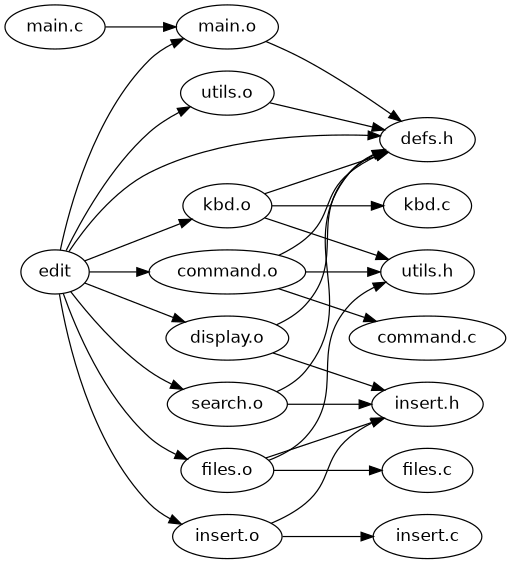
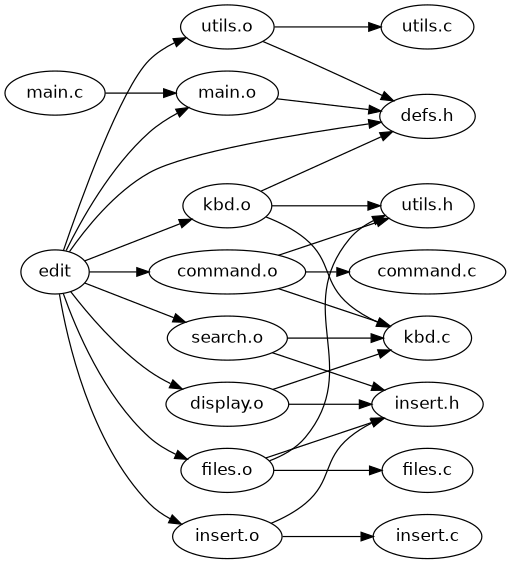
  digraph {
    fontname="DejaVu Sans"
    rankdir=LR
    node [fontname="DejaVu Sans"]
    edge [fontname="DejaVu Sans"]
    edit
    "main.o"
    "kbd.o"
    "command.o"
    "display.o"
    "insert.o"
    "search.o"
    "files.o"
    "utils.o"
    "defs.h"
    "kbd.c"
    n12 [label="utils.h"]
    "command.c"
    n14 [label="insert.h"]
    "insert.c"
    "files.c"
+   "utils.c"
    "main.c"
    edit -> "main.o"
    edit -> "kbd.o"
    edit -> "command.o"
    edit -> "display.o"
    edit -> "insert.o"
    edit -> "search.o"
    edit -> "files.o"
    edit -> "utils.o"
    edit -> "defs.h"
    "main.o" -> "defs.h"
    "kbd.o" -> "defs.h"
    "kbd.o" -> "kbd.c"
    "kbd.o" -> n12
-   "command.o" -> "defs.h"
+   "command.o" -> "kbd.c"
    "command.o" -> n12
    "command.o" -> "command.c"
-   "display.o" -> "defs.h"
+   "display.o" -> "kbd.c"
    "display.o" -> n14
    "insert.o" -> n14
    "insert.o" -> "insert.c"
-   "search.o" -> "defs.h"
+   "search.o" -> "kbd.c"
    "search.o" -> n14
    "files.o" -> n12
    "files.o" -> n14
    "files.o" -> "files.c"
    "utils.o" -> "defs.h"
+   "utils.o" -> "utils.c"
    "main.c" -> "main.o"
  }
